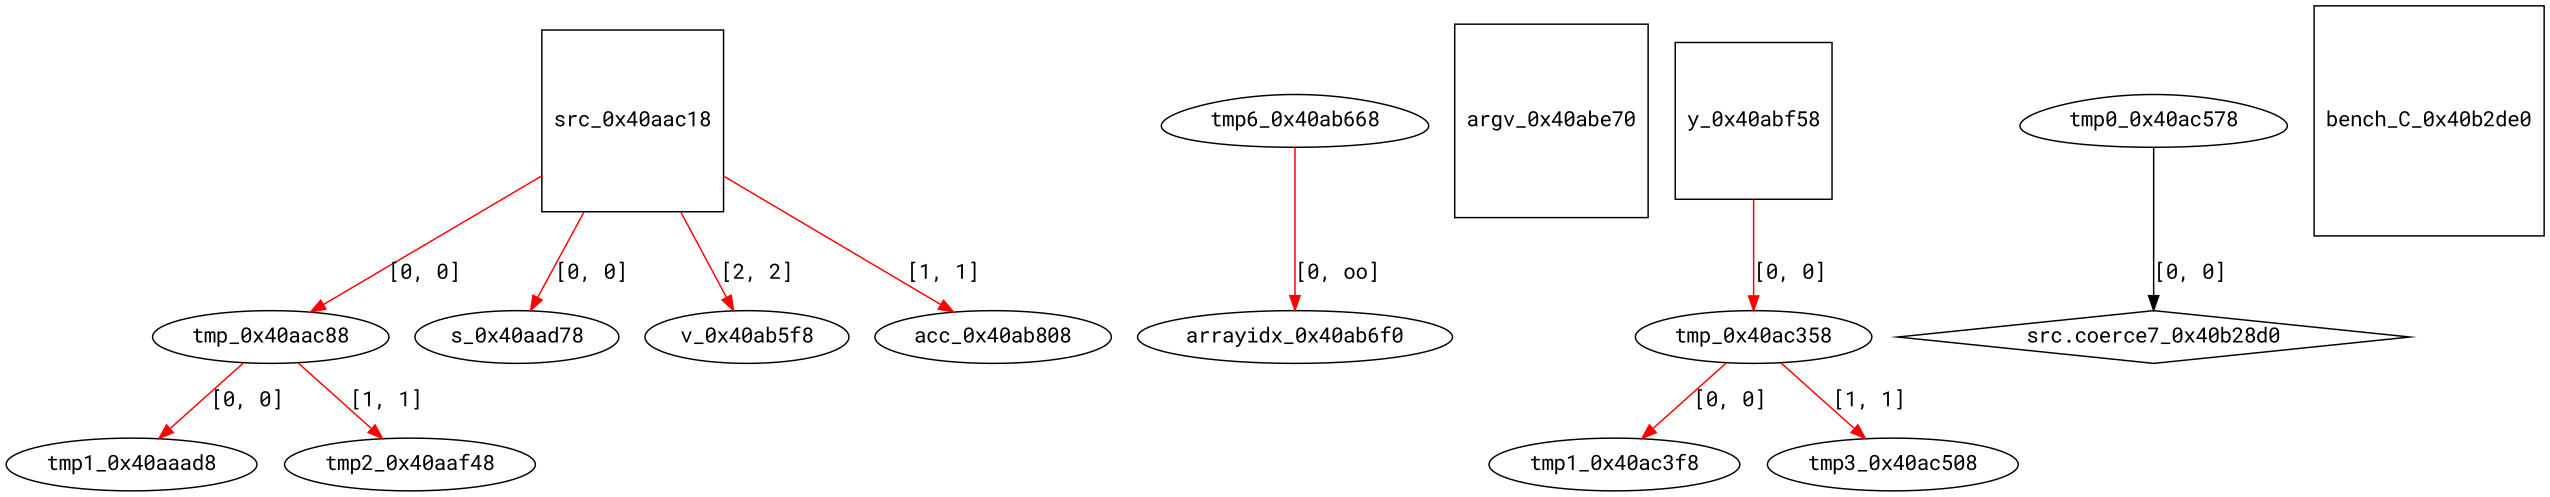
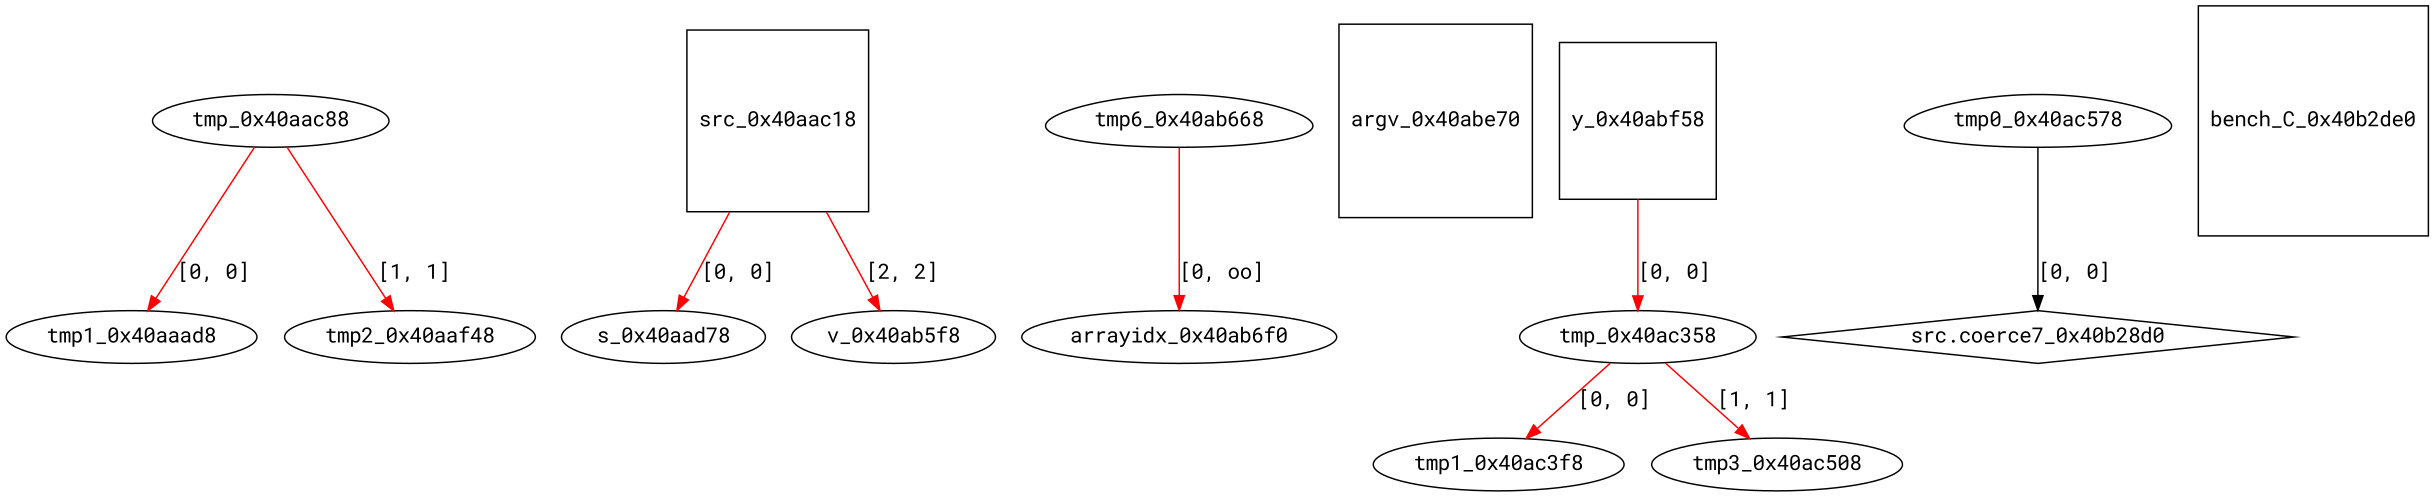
  digraph {
    fontname="Roboto Mono"
    node [fontname="Roboto Mono" shape=ellipse]
    edge [color=red fontname="Roboto Mono"]
    tmp_0x40aac88
    tmp1_0x40aaad8
    tmp2_0x40aaf48
    src_0x40aac18 [shape=square]
    s_0x40aad78
    v_0x40ab5f8
-   acc_0x40ab808
    n8 [label=tmp6_0x40ab668 shape=egg]
    arrayidx_0x40ab6f0
    argv_0x40abe70 [shape=square]
    y_0x40abf58 [shape=square]
    tmp_0x40ac358
    tmp1_0x40ac3f8
    tmp3_0x40ac508
    n15 [label=tmp0_0x40ac578 shape=egg]
    n16 [label="src.coerce7_0x40b28d0" shape=diamond]
    bench_C_0x40b2de0 [shape=square]
    tmp_0x40aac88 -> tmp1_0x40aaad8 [label="[0, 0]"]
    tmp_0x40aac88 -> tmp2_0x40aaf48 [label="[1, 1]"]
-   src_0x40aac18 -> tmp_0x40aac88 [label="[0, 0]"]
    src_0x40aac18 -> s_0x40aad78 [label="[0, 0]"]
    src_0x40aac18 -> v_0x40ab5f8 [label="[2, 2]"]
-   src_0x40aac18 -> acc_0x40ab808 [label="[1, 1]"]
    n8 -> arrayidx_0x40ab6f0 [label="[0, oo]"]
    y_0x40abf58 -> tmp_0x40ac358 [label="[0, 0]"]
    tmp_0x40ac358 -> tmp1_0x40ac3f8 [label="[0, 0]"]
    tmp_0x40ac358 -> tmp3_0x40ac508 [label="[1, 1]"]
    n15 -> n16 [label="[0, 0]" color=""]
  }
